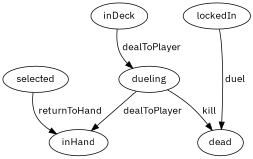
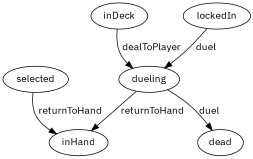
  digraph {
    fontname="IBM Plex Sans"
    node [fontname="IBM Plex Sans"]
    edge [fontname="IBM Plex Sans"]
    inDeck
    dueling
    selected
    inHand
    lockedIn
    dead
    inDeck -> dueling [label=" dealToPlayer "]
-   dueling -> inHand [label=" dealToPlayer "]
-   dueling -> dead [label=" kill "]
+   dueling -> inHand [label=" returnToHand "]
+   dueling -> dead [label=" duel "]
    selected -> inHand [label=" returnToHand "]
-   lockedIn -> dead [label=" duel "]
+   lockedIn -> dueling [label=" duel "]
  }
